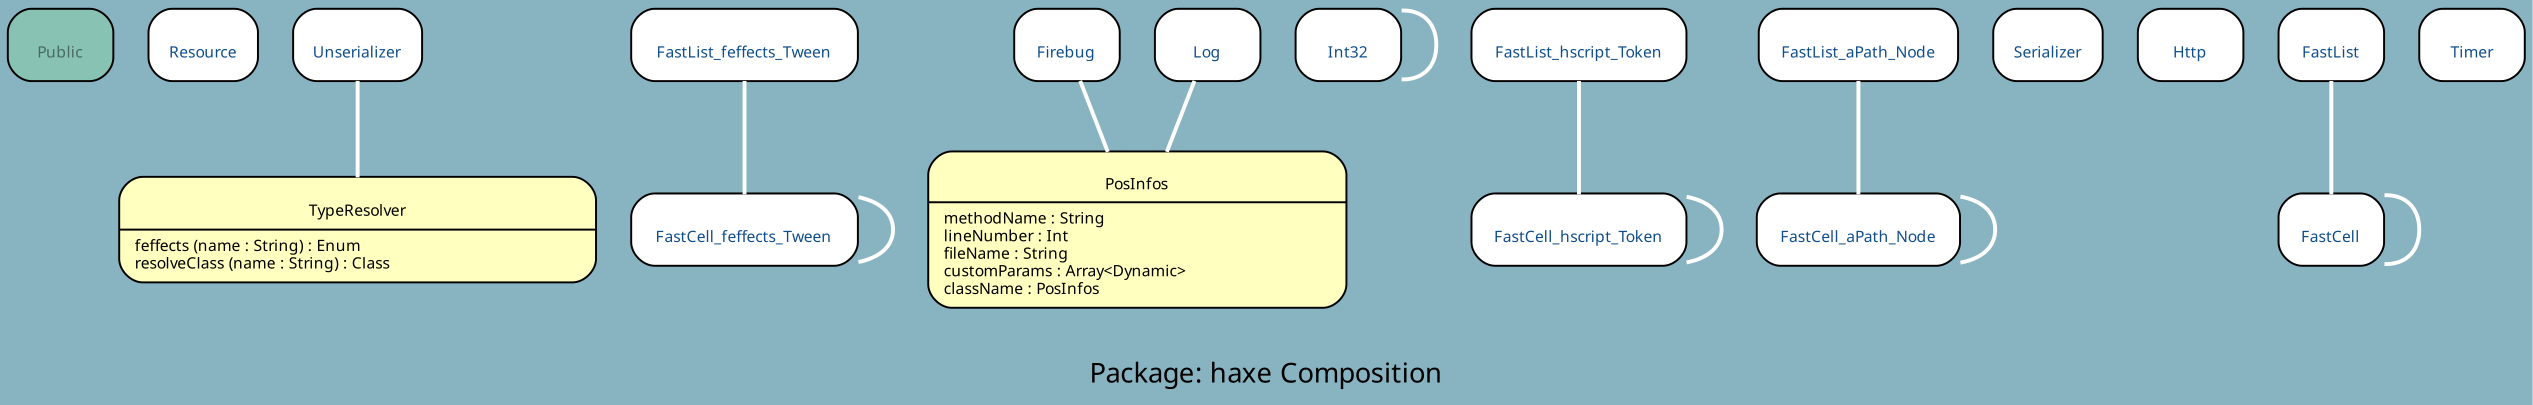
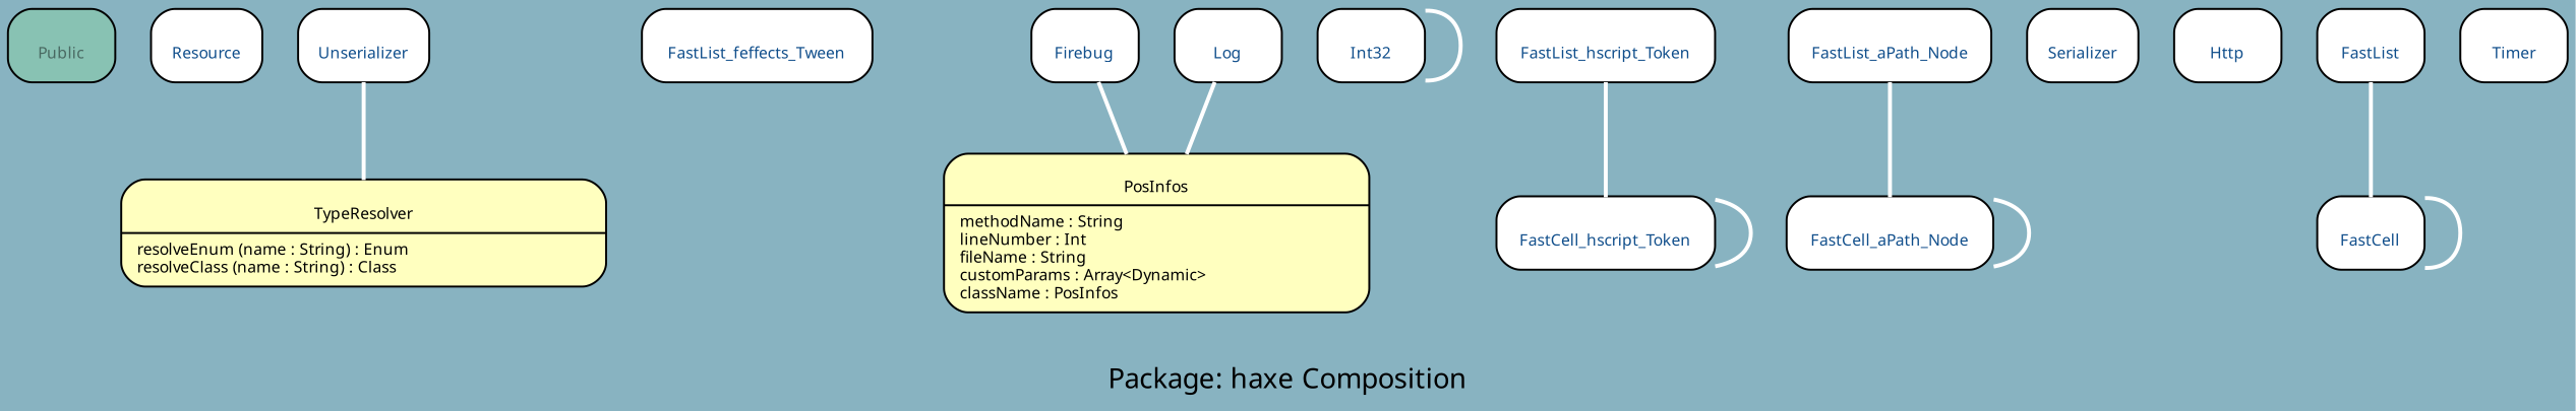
  digraph {
    bgcolor="#88B3C1"
    fontcolor=black
    fontname="DejaVu Sans Condenesed"
    fontsize=14
    label="Package: haxe Composition"
    rankdir=TB
    smoothing=avg_dist
    node [color=black fillcolor=white fontcolor="#104E8B" fontname="DejaVu Sans Condenesed" fontsize=8 shape=record style="rounded,filled"]
    edge [arrowhead=none arrowsize=1 arrowtail=diamond color=white fontcolor=black fontname="DejaVu Sans Condenesed" fontsize=8 style=bold]
    n1 [fillcolor="#88c2b3" fontcolor="#496962" height=0.50 label="{\nPublic}" width=0.75]
    n2 [height=0.50 label="{\nResource}" width=0.78]
    n3 [height=0.50 label="{\nUnserializer}" width=0.92]
-   n4 [fillcolor="#ffffbf" fontcolor=black height=0.50 label="{\nTypeResolver|feffects (name : String) : Enum\lresolveClass (name : String) : Class\l}" width=3.39]
-   n5 [height=0.50 label="{\nFastCell_feffects_Tween}" width=1.61]
+   n4 [fillcolor="#ffffbf" fontcolor=black height=0.50 label="{\nTypeResolver|resolveEnum (name : String) : Enum\lresolveClass (name : String) : Class\l}" width=3.39]
    n6 [height=0.50 label="{\nFirebug}" width=0.75]
    n7 [fillcolor="#ffffbf" fontcolor=black height=0.81 label="{\nPosInfos|methodName : String\llineNumber : Int\lfileName : String\lcustomParams : Array\<Dynamic\>\lclassName : PosInfos\l}" width=2.97]
    n8 [height=0.50 label="{\nInt32}" width=0.75]
    n9 [height=0.50 label="{\nFastList_hscript_Token}" width=1.53]
    n10 [height=0.50 label="{\nFastCell_hscript_Token}" width=1.53]
    n11 [height=0.50 label="{\nFastCell_aPath_Node}" width=1.44]
    n12 [height=0.50 label="{\nFastList_aPath_Node}" width=1.42]
    n13 [height=0.50 label="{\nFastList_feffects_Tween}" width=1.61]
    n14 [height=0.50 label="{\nLog}" width=0.75]
    n15 [height=0.50 label="{\nSerializer}" width=0.78]
    n16 [height=0.50 label="{\nHttp}" width=0.75]
    n17 [height=0.50 label="{\nFastCell}" width=0.75]
    n18 [height=0.50 label="{\nFastList}" width=0.75]
    n19 [height=0.50 label="{\nTimer}" width=0.75]
    n3 -> n4
-   n5 -> n5
    n6 -> n7
    n8 -> n8
    n9 -> n10
    n10 -> n10
    n11 -> n11
    n12 -> n11
-   n13 -> n5
    n14 -> n7
    n17 -> n17
    n18 -> n17
  }
